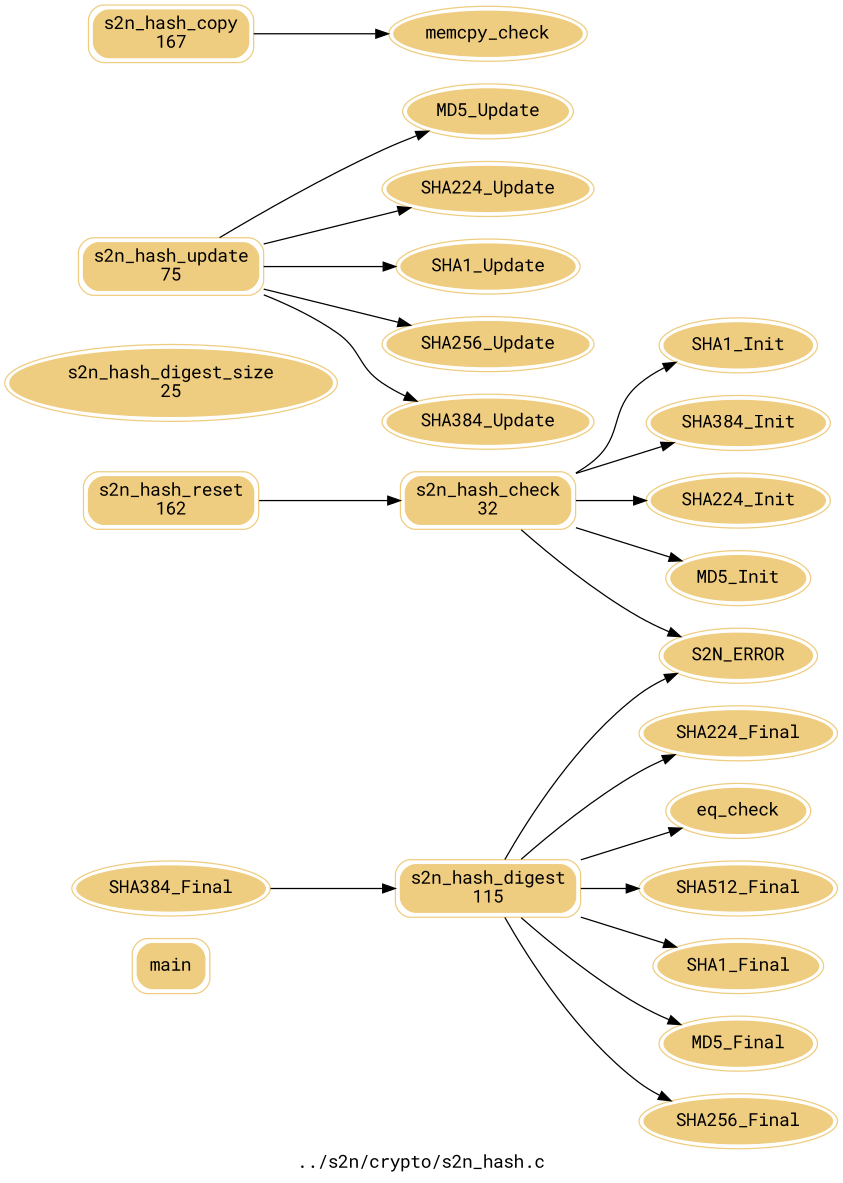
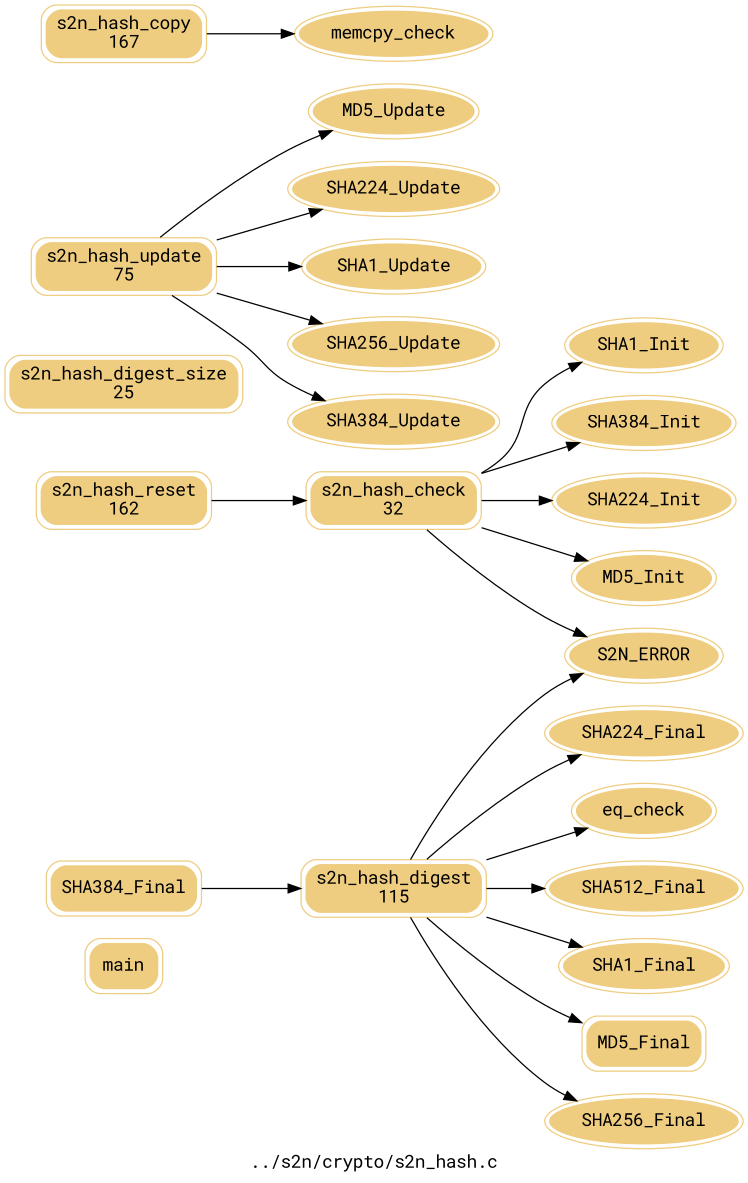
  digraph {
    fontname="Roboto Mono"
    label="../s2n/crypto/s2n_hash.c"
    rankdir=LR
    node [color="#eecc80" fontname="Roboto Mono" peripheries=2 shape=ellipse style="filled,rounded"]
    edge [color="#000000" fontname="Roboto Mono"]
    main [shape=box]
    n2 [label=SHA224_Final]
-   n3 [label="s2n_hash_digest_size\n25"]
+   n3 [label="s2n_hash_digest_size\n25" shape=box]
    n4 [label=eq_check]
    n5 [label=SHA512_Final]
    n6 [label=SHA1_Final]
    n7 [label="s2n_hash_update\n75" shape=box]
    n8 [label=MD5_Update]
    n9 [label=SHA224_Update]
    n10 [label=SHA1_Update]
    n11 [label=SHA256_Update]
    n12 [label=SHA384_Update]
    n13 [label=S2N_ERROR]
    n14 [label="s2n_hash_digest\n115" shape=box]
-   n15 [label=MD5_Final]
+   n15 [label=MD5_Final shape=box]
    n16 [label=SHA256_Final]
-   n17 [label=SHA384_Final]
+   n17 [label=SHA384_Final shape=box]
    n18 [label="s2n_hash_check\n32" shape=box]
    n19 [label=SHA1_Init]
    n20 [label=SHA384_Init]
    n21 [label=SHA224_Init]
    n22 [label=MD5_Init]
    n23 [label="s2n_hash_reset\n162" shape=box]
    n24 [label=memcpy_check]
    n25 [label="s2n_hash_copy\n167" shape=box]
    n7 -> n8
    n7 -> n9
    n7 -> n10
    n7 -> n11
    n7 -> n12
    n14 -> n2
    n14 -> n4
    n14 -> n5
    n14 -> n6
    n14 -> n13
    n14 -> n15
    n14 -> n16
    n17 -> n14
    n18 -> n13
    n18 -> n19
    n18 -> n20
    n18 -> n21
    n18 -> n22
    n23 -> n18
    n25 -> n24
  }
